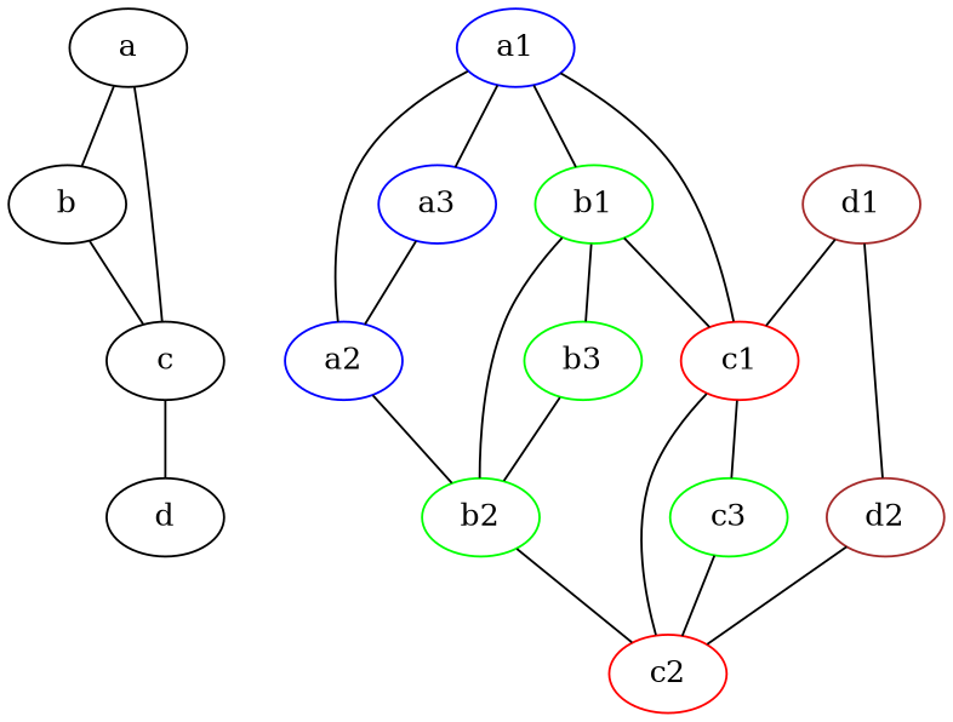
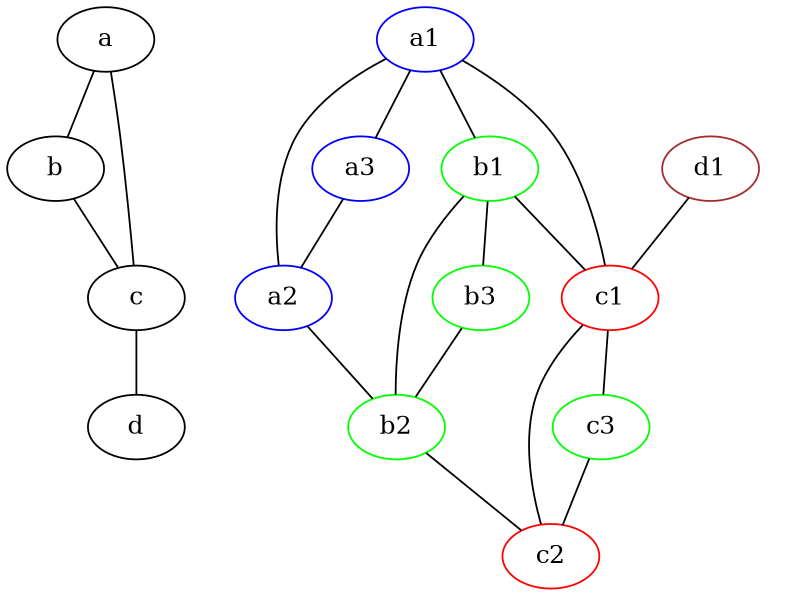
  graph {
    a
    b
    c
    d
    a1 [color=blue]
    a2 [color=blue]
    a3 [color=blue]
    b1 [color=green]
    c1 [color=red]
    b2 [color=green]
    b3 [color=green]
    c2 [color=red]
    c3 [color=green]
    d1 [color=brown]
-   d2 [color=brown]
    a -- b
    a -- c
    b -- c
    c -- d
    a1 -- a2
    a1 -- a3
    a1 -- b1
    a1 -- c1
    a2 -- b2
    a3 -- a2
    b1 -- c1
    b1 -- b2
    b1 -- b3
    c1 -- c2
    c1 -- c3
    b2 -- c2
    b3 -- b2
    c3 -- c2
    d1 -- c1
-   d1 -- d2
-   d2 -- c2
  }
